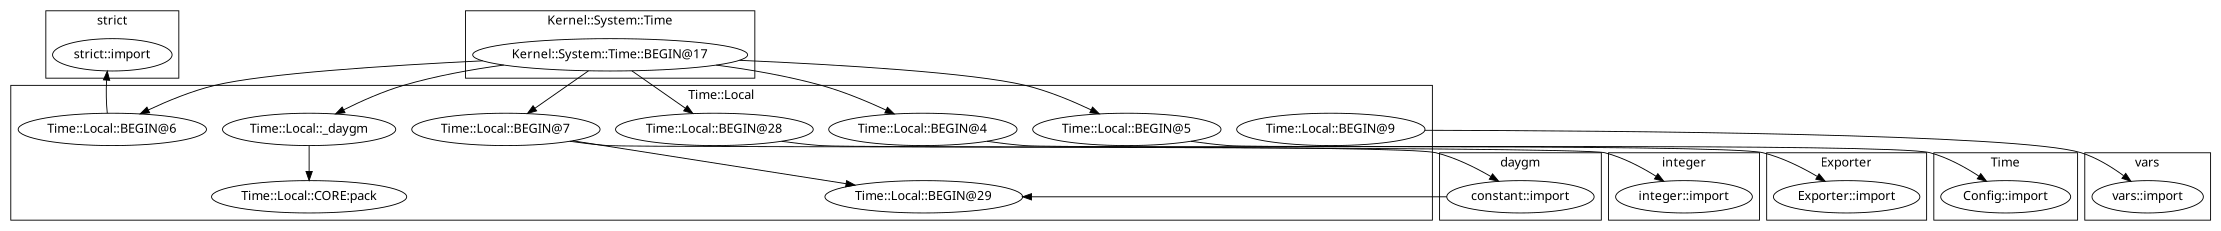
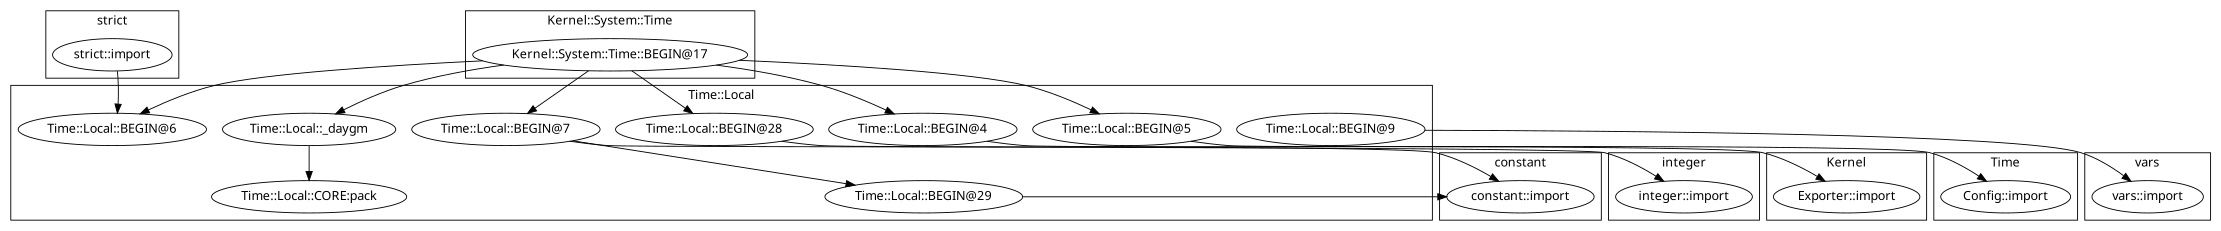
  digraph {
    fontname="Noto Sans"
    node [fontname="Noto Sans"]
    edge [fontname="Noto Sans"]
    "vars::import"
    "Config::import"
    "strict::import"
    "constant::import"
    "Exporter::import"
    "Kernel::System::Time::BEGIN@17"
    "integer::import"
    "Time::Local::CORE:pack"
    "Time::Local::BEGIN@28"
    "Time::Local::_daygm"
    "Time::Local::BEGIN@7"
    "Time::Local::BEGIN@4"
    "Time::Local::BEGIN@5"
    "Time::Local::BEGIN@29"
    "Time::Local::BEGIN@6"
    "Time::Local::BEGIN@9"
    subgraph cluster_1 {
      label=vars
      "vars::import"
    }
    subgraph cluster_2 {
      label=Time
      "Config::import"
    }
    subgraph cluster_3 {
      label="strict"
      "strict::import"
    }
    subgraph cluster_4 {
-     label=daygm
+     label=constant
      "constant::import"
    }
    subgraph cluster_5 {
-     label=Exporter
+     label=Kernel
      "Exporter::import"
    }
    subgraph cluster_6 {
      label="Kernel::System::Time"
      "Kernel::System::Time::BEGIN@17"
    }
    subgraph cluster_7 {
      label=integer
      "integer::import"
    }
    subgraph cluster_8 {
      label="Time::Local"
      "Time::Local::CORE:pack"
      "Time::Local::BEGIN@28"
      "Time::Local::_daygm"
      "Time::Local::BEGIN@7"
      "Time::Local::BEGIN@4"
      "Time::Local::BEGIN@5"
      "Time::Local::BEGIN@29"
      "Time::Local::BEGIN@6"
      "Time::Local::BEGIN@9"
    }
    "Kernel::System::Time::BEGIN@17" -> "Time::Local::BEGIN@28"
    "Kernel::System::Time::BEGIN@17" -> "Time::Local::_daygm"
    "Kernel::System::Time::BEGIN@17" -> "Time::Local::BEGIN@7"
    "Kernel::System::Time::BEGIN@17" -> "Time::Local::BEGIN@4"
    "Kernel::System::Time::BEGIN@17" -> "Time::Local::BEGIN@5"
    "Kernel::System::Time::BEGIN@17" -> "Time::Local::BEGIN@6"
    "Time::Local::BEGIN@28" -> "constant::import"
    "Time::Local::_daygm" -> "Time::Local::CORE:pack"
    "Time::Local::BEGIN@7" -> "integer::import"
    "Time::Local::BEGIN@7" -> "Time::Local::BEGIN@29"
    "Time::Local::BEGIN@4" -> "Exporter::import"
    "Time::Local::BEGIN@5" -> "Config::import"
-   "constant::import" -> "Time::Local::BEGIN@29"
-   "Time::Local::BEGIN@6" -> "strict::import"
+   "Time::Local::BEGIN@29" -> "constant::import"
+   "strict::import" -> "Time::Local::BEGIN@6"
    "Time::Local::BEGIN@9" -> "vars::import"
  }
